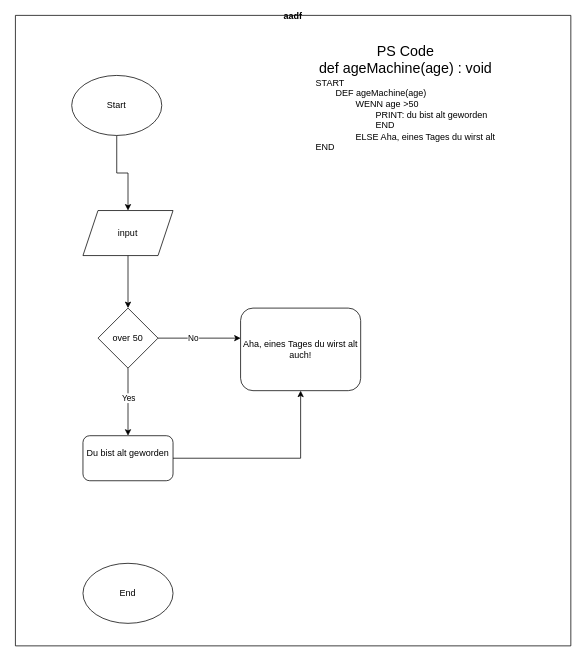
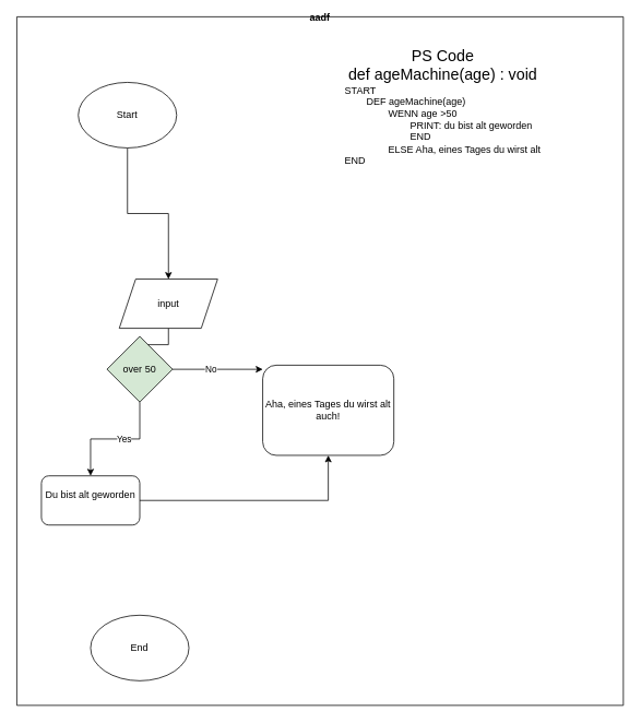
  <mxCell id="0" />
  <mxCell id="1" parent="0" />
  <mxCell id="2" value="aadf" style="swimlane;startSize=0;" vertex="1" parent="1"><mxGeometry x="20" y="20" width="740" height="840" as="geometry" /></mxCell>
  <mxCell id="3" style="edgeStyle=orthogonalEdgeStyle;rounded=0;orthogonalLoop=1;jettySize=auto;html=1;entryX=0.5;entryY=0;entryDx=0;entryDy=0;" edge="1" parent="2" source="4" target="6"><mxGeometry relative="1" as="geometry" /></mxCell>
  <mxCell id="4" value="Start" style="ellipse;whiteSpace=wrap;html=1;" vertex="1" parent="2"><mxGeometry x="75" y="80" width="120" height="80" as="geometry" /></mxCell>
  <mxCell id="5" style="edgeStyle=orthogonalEdgeStyle;rounded=0;orthogonalLoop=1;jettySize=auto;html=1;entryX=0.5;entryY=0;entryDx=0;entryDy=0;" edge="1" parent="2" source="6" target="9"><mxGeometry relative="1" as="geometry" /></mxCell>
- <mxCell id="6" value="input" style="shape=parallelogram;perimeter=parallelogramPerimeter;whiteSpace=wrap;html=1;fixedSize=1;" vertex="1" parent="2"><mxGeometry x="90" y="260" width="120" height="60" as="geometry" /></mxCell>
+ <mxCell id="6" value="input" style="shape=parallelogram;perimeter=parallelogramPerimeter;whiteSpace=wrap;html=1;fixedSize=1;" vertex="1" parent="2"><mxGeometry x="125" y="320" width="120" height="60" as="geometry" /></mxCell>
  <mxCell id="7" style="edgeStyle=orthogonalEdgeStyle;rounded=0;orthogonalLoop=1;jettySize=auto;html=1;entryX=0.5;entryY=0;entryDx=0;entryDy=0;" edge="1" parent="2" source="9" target="12"><mxGeometry relative="1" as="geometry" /></mxCell>
  <mxCell id="8" value="Yes" style="edgeLabel;html=1;align=center;verticalAlign=middle;resizable=0;points=[];" vertex="1" connectable="0" parent="7"><mxGeometry x="-0.133" relative="1" as="geometry"><mxPoint as="offset" /></mxGeometry></mxCell>
- <mxCell id="9" value="over 50" style="rhombus;whiteSpace=wrap;html=1;" vertex="1" parent="2"><mxGeometry x="110" y="390" width="80" height="80" as="geometry" /></mxCell>
- <mxCell id="10" value="Aha, eines Tages du wirst alt auch!" style="rounded=1;whiteSpace=wrap;html=1;" vertex="1" parent="2"><mxGeometry x="300" y="390" width="160" height="110" as="geometry" /></mxCell>
+ <mxCell id="9" value="over 50" style="rhombus;whiteSpace=wrap;html=1;fillColor=#d5e8d4;" vertex="1" parent="2"><mxGeometry x="110" y="390" width="80" height="80" as="geometry" /></mxCell>
+ <mxCell id="10" value="Aha, eines Tages du wirst alt auch!" style="rounded=1;whiteSpace=wrap;html=1;" vertex="1" parent="2"><mxGeometry x="300" y="425" width="160" height="110" as="geometry" /></mxCell>
  <mxCell id="11" style="edgeStyle=orthogonalEdgeStyle;rounded=0;orthogonalLoop=1;jettySize=auto;html=1;" edge="1" parent="2" source="12" target="10"><mxGeometry relative="1" as="geometry" /></mxCell>
- <mxCell id="12" value="Du bist alt geworden&lt;div&gt;&lt;br&gt;&lt;/div&gt;" style="rounded=1;whiteSpace=wrap;html=1;" vertex="1" parent="2"><mxGeometry x="90" y="560" width="120" height="60" as="geometry" /></mxCell>
+ <mxCell id="12" value="Du bist alt geworden&lt;div&gt;&lt;br&gt;&lt;/div&gt;" style="rounded=1;whiteSpace=wrap;html=1;" vertex="1" parent="2"><mxGeometry x="30" y="560" width="120" height="60" as="geometry" /></mxCell>
  <mxCell id="13" value="End" style="ellipse;whiteSpace=wrap;html=1;" vertex="1" parent="2"><mxGeometry x="90" y="730" width="120" height="80" as="geometry" /></mxCell>
  <mxCell id="14" style="edgeStyle=orthogonalEdgeStyle;rounded=0;orthogonalLoop=1;jettySize=auto;html=1;entryX=0.063;entryY=0.273;entryDx=0;entryDy=0;entryPerimeter=0;" edge="1" parent="2" source="9"><mxGeometry relative="1" as="geometry"><mxPoint x="300.08" y="430.03" as="targetPoint" /></mxGeometry></mxCell>
  <mxCell id="15" value="No" style="edgeLabel;html=1;align=center;verticalAlign=middle;resizable=0;points=[];" vertex="1" connectable="0" parent="14"><mxGeometry x="-0.164" y="1" relative="1" as="geometry"><mxPoint as="offset" /></mxGeometry></mxCell>
  <mxCell id="16" value="&lt;font style=&quot;font-size: 19px;&quot;&gt;PS Code&lt;/font&gt;&lt;div&gt;&lt;font style=&quot;font-size: 19px;&quot;&gt;def ageMachine(age) : void&lt;/font&gt;&lt;/div&gt;&lt;div style=&quot;text-align: left;&quot;&gt;START&lt;/div&gt;&lt;div style=&quot;text-align: left;&quot;&gt;&lt;span style=&quot;white-space: pre;&quot;&gt;&#09;&lt;/span&gt;DEF ageMachine(age)&lt;br&gt;&lt;/div&gt;&lt;div style=&quot;text-align: left;&quot;&gt;&lt;span style=&quot;white-space: pre;&quot;&gt;&#09;&lt;/span&gt;&lt;span style=&quot;white-space: pre;&quot;&gt;&#09;&lt;/span&gt;WENN age &amp;gt;50&lt;br&gt;&lt;/div&gt;&lt;div style=&quot;text-align: left;&quot;&gt;&lt;span style=&quot;white-space: pre;&quot;&gt;&#09;&lt;/span&gt;&lt;span style=&quot;white-space: pre;&quot;&gt;&#09;&lt;/span&gt;&lt;span style=&quot;white-space: pre;&quot;&gt;&#09;&lt;/span&gt;PRINT: du bist alt geworden&lt;br&gt;&lt;/div&gt;&lt;div style=&quot;text-align: left;&quot;&gt;&lt;span style=&quot;white-space: pre;&quot;&gt;&#09;&lt;/span&gt;&lt;span style=&quot;white-space: pre;&quot;&gt;&#09;&lt;/span&gt;&lt;span style=&quot;white-space: pre;&quot;&gt;&#09;&lt;/span&gt;END&lt;br&gt;&lt;/div&gt;&lt;div style=&quot;text-align: left;&quot;&gt;&lt;span style=&quot;white-space: pre;&quot;&gt;&#09;&lt;/span&gt;&lt;span style=&quot;white-space: pre;&quot;&gt;&#09;&lt;/span&gt;ELSE Aha, eines Tages du wirst alt&lt;br&gt;&lt;/div&gt;&lt;div style=&quot;text-align: left;&quot;&gt;END&lt;/div&gt;" style="text;html=1;whiteSpace=wrap;overflow=hidden;rounded=0;align=center;" vertex="1" parent="2"><mxGeometry x="310" y="30" width="420" height="190" as="geometry" /></mxCell>
